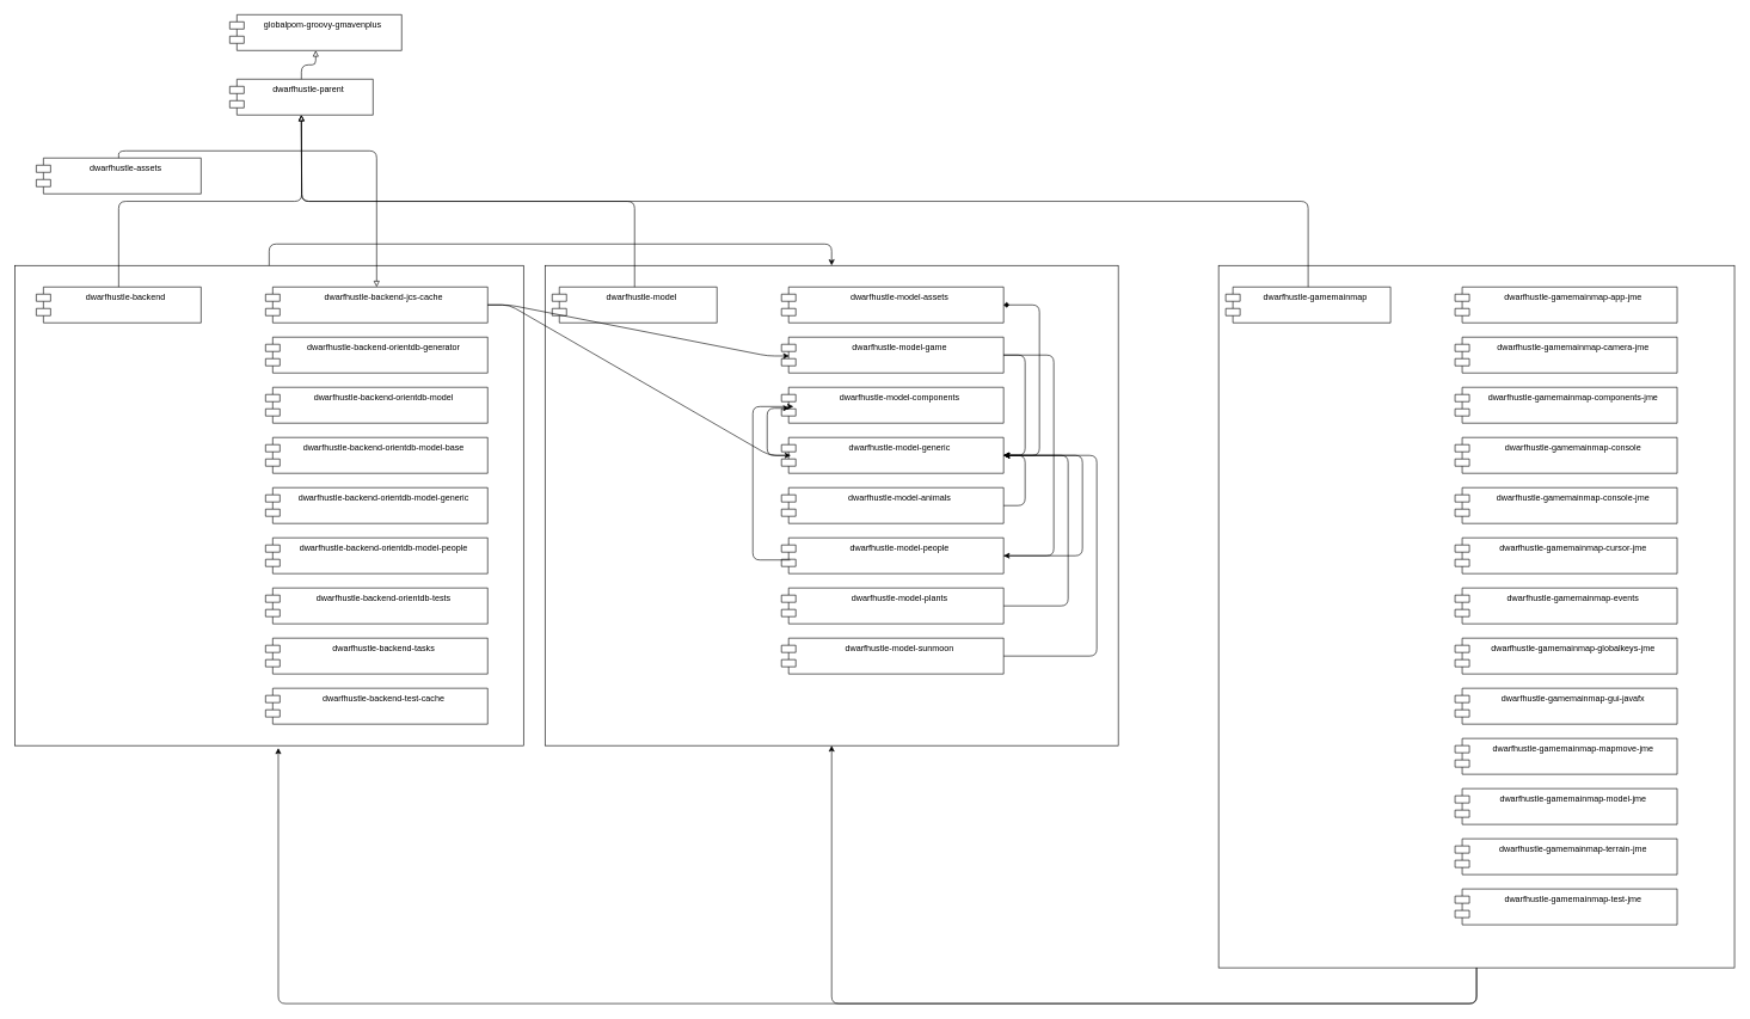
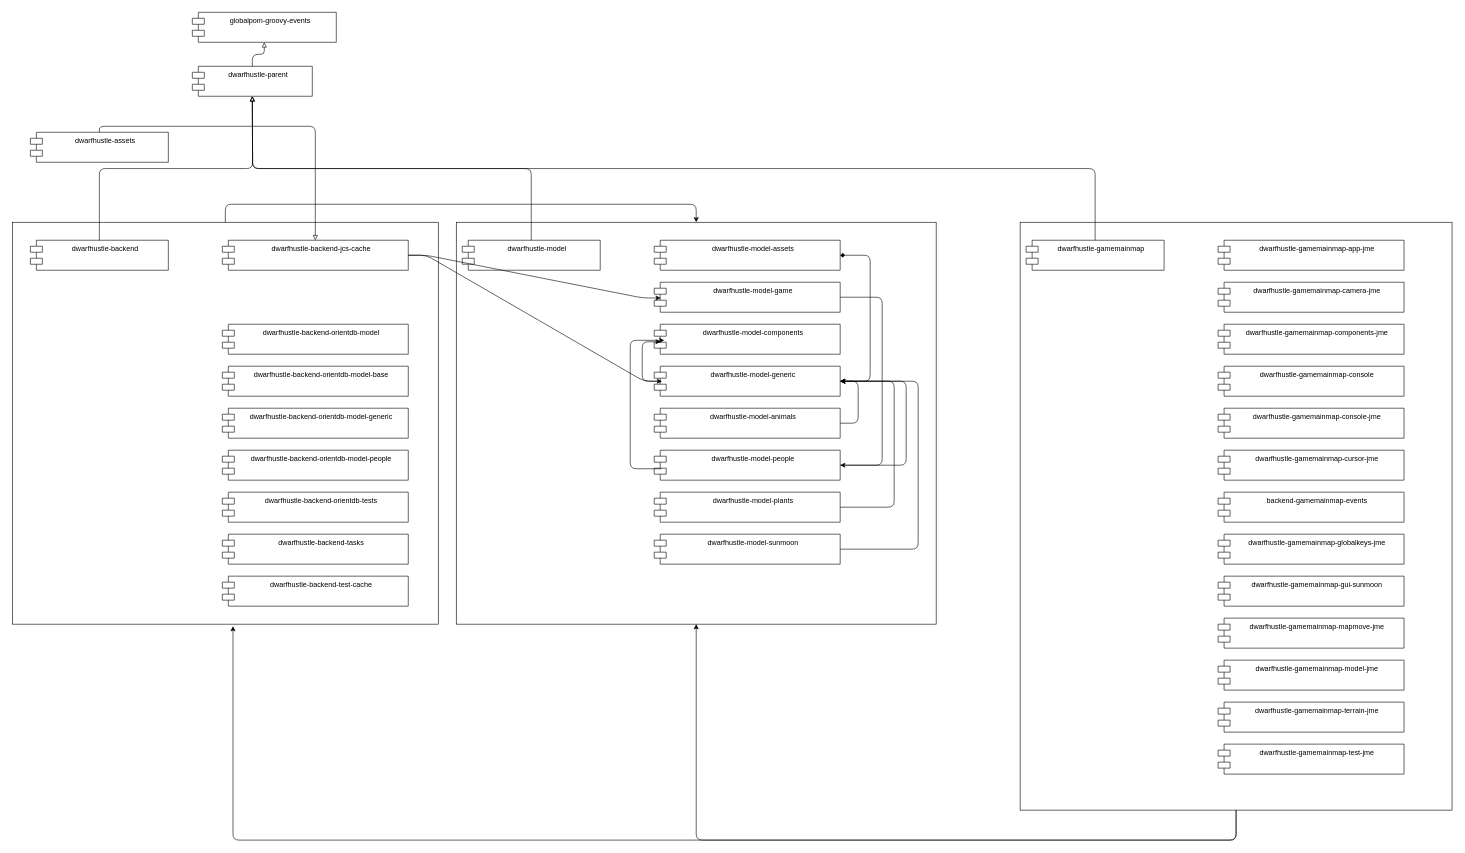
  <mxCell id="0" />
  <mxCell id="1" parent="0" />
  <mxCell id="2" value="" style="rounded=0;whiteSpace=wrap;html=1;" vertex="1" parent="1"><mxGeometry x="1700" y="370" width="720" height="980" as="geometry" /></mxCell>
  <mxCell id="3" value="" style="rounded=0;whiteSpace=wrap;html=1;" vertex="1" parent="1"><mxGeometry x="760" y="370" width="800" height="670" as="geometry" /></mxCell>
  <mxCell id="4" value="" style="rounded=0;whiteSpace=wrap;html=1;" vertex="1" parent="1"><mxGeometry x="20" y="370" width="710" height="670" as="geometry" /></mxCell>
- <mxCell id="5" value="globalpom-groovy-gmavenplus" style="shape=module;align=left;spacingLeft=20;align=center;verticalAlign=top;" vertex="1" parent="1"><mxGeometry x="320" y="20" width="240" height="50" as="geometry" /></mxCell>
+ <mxCell id="5" value="globalpom-groovy-events" style="shape=module;align=left;spacingLeft=20;align=center;verticalAlign=top;" vertex="1" parent="1"><mxGeometry x="320" y="20" width="240" height="50" as="geometry" /></mxCell>
  <mxCell id="6" value="dwarfhustle-parent" style="shape=module;align=left;spacingLeft=20;align=center;verticalAlign=top;" vertex="1" parent="1"><mxGeometry x="320" y="110" width="200" height="50" as="geometry" /></mxCell>
  <mxCell id="7" value="dwarfhustle-assets" style="shape=module;align=left;spacingLeft=20;align=center;verticalAlign=top;" vertex="1" parent="1"><mxGeometry x="50" y="220" width="230" height="50" as="geometry" /></mxCell>
  <mxCell id="8" value="dwarfhustle-backend" style="shape=module;align=left;spacingLeft=20;align=center;verticalAlign=top;" vertex="1" parent="1"><mxGeometry x="50" y="400" width="230" height="50" as="geometry" /></mxCell>
  <mxCell id="9" value="dwarfhustle-model" style="shape=module;align=left;spacingLeft=20;align=center;verticalAlign=top;" vertex="1" parent="1"><mxGeometry x="770" y="400" width="230" height="50" as="geometry" /></mxCell>
  <mxCell id="10" value="dwarfhustle-backend-jcs-cache" style="shape=module;align=left;spacingLeft=20;align=center;verticalAlign=top;" vertex="1" parent="1"><mxGeometry x="370" y="400" width="310" height="50" as="geometry" /></mxCell>
- <mxCell id="11" value="dwarfhustle-backend-orientdb-generator" style="shape=module;align=left;spacingLeft=20;align=center;verticalAlign=top;" vertex="1" parent="1"><mxGeometry x="370" y="470" width="310" height="50" as="geometry" /></mxCell>
  <mxCell id="12" value="dwarfhustle-backend-orientdb-model" style="shape=module;align=left;spacingLeft=20;align=center;verticalAlign=top;" vertex="1" parent="1"><mxGeometry x="370" y="540" width="310" height="50" as="geometry" /></mxCell>
  <mxCell id="13" value="dwarfhustle-backend-orientdb-model-base" style="shape=module;align=left;spacingLeft=20;align=center;verticalAlign=top;" vertex="1" parent="1"><mxGeometry x="370" y="610" width="310" height="50" as="geometry" /></mxCell>
  <mxCell id="14" value="dwarfhustle-backend-orientdb-model-generic" style="shape=module;align=left;spacingLeft=20;align=center;verticalAlign=top;" vertex="1" parent="1"><mxGeometry x="370" y="680" width="310" height="50" as="geometry" /></mxCell>
  <mxCell id="15" value="dwarfhustle-backend-orientdb-model-people" style="shape=module;align=left;spacingLeft=20;align=center;verticalAlign=top;" vertex="1" parent="1"><mxGeometry x="370" y="750" width="310" height="50" as="geometry" /></mxCell>
  <mxCell id="16" value="dwarfhustle-backend-orientdb-tests" style="shape=module;align=left;spacingLeft=20;align=center;verticalAlign=top;" vertex="1" parent="1"><mxGeometry x="370" y="820" width="310" height="50" as="geometry" /></mxCell>
  <mxCell id="17" value="dwarfhustle-backend-tasks" style="shape=module;align=left;spacingLeft=20;align=center;verticalAlign=top;" vertex="1" parent="1"><mxGeometry x="370" y="890" width="310" height="50" as="geometry" /></mxCell>
  <mxCell id="18" value="dwarfhustle-backend-test-cache" style="shape=module;align=left;spacingLeft=20;align=center;verticalAlign=top;" vertex="1" parent="1"><mxGeometry x="370" y="960" width="310" height="50" as="geometry" /></mxCell>
  <mxCell id="19" value="dwarfhustle-model-assets" style="shape=module;align=left;spacingLeft=20;align=center;verticalAlign=top;" vertex="1" parent="1"><mxGeometry x="1090" y="400" width="310" height="50" as="geometry" /></mxCell>
  <mxCell id="20" value="dwarfhustle-model-game" style="shape=module;align=left;spacingLeft=20;align=center;verticalAlign=top;" vertex="1" parent="1"><mxGeometry x="1090" y="470" width="310" height="50" as="geometry" /></mxCell>
  <mxCell id="21" value="dwarfhustle-model-components" style="shape=module;align=left;spacingLeft=20;align=center;verticalAlign=top;" vertex="1" parent="1"><mxGeometry x="1090" y="540" width="310" height="50" as="geometry" /></mxCell>
  <mxCell id="22" value="dwarfhustle-model-generic" style="shape=module;align=left;spacingLeft=20;align=center;verticalAlign=top;" vertex="1" parent="1"><mxGeometry x="1090" y="610" width="310" height="50" as="geometry" /></mxCell>
  <mxCell id="23" value="dwarfhustle-model-animals" style="shape=module;align=left;spacingLeft=20;align=center;verticalAlign=top;" vertex="1" parent="1"><mxGeometry x="1090" y="680" width="310" height="50" as="geometry" /></mxCell>
  <mxCell id="24" value="dwarfhustle-model-people" style="shape=module;align=left;spacingLeft=20;align=center;verticalAlign=top;" vertex="1" parent="1"><mxGeometry x="1090" y="750" width="310" height="50" as="geometry" /></mxCell>
  <mxCell id="25" value="dwarfhustle-model-plants" style="shape=module;align=left;spacingLeft=20;align=center;verticalAlign=top;" vertex="1" parent="1"><mxGeometry x="1090" y="820" width="310" height="50" as="geometry" /></mxCell>
  <mxCell id="26" value="dwarfhustle-model-sunmoon" style="shape=module;align=left;spacingLeft=20;align=center;verticalAlign=top;" vertex="1" parent="1"><mxGeometry x="1090" y="890" width="310" height="50" as="geometry" /></mxCell>
  <mxCell id="27" value="dwarfhustle-gamemainmap" style="shape=module;align=left;spacingLeft=20;align=center;verticalAlign=top;" vertex="1" parent="1"><mxGeometry x="1710" y="400" width="230" height="50" as="geometry" /></mxCell>
  <mxCell id="28" value="dwarfhustle-gamemainmap-app-jme" style="shape=module;align=left;spacingLeft=20;align=center;verticalAlign=top;" vertex="1" parent="1"><mxGeometry x="2030" y="400" width="310" height="50" as="geometry" /></mxCell>
  <mxCell id="29" value="dwarfhustle-gamemainmap-camera-jme" style="shape=module;align=left;spacingLeft=20;align=center;verticalAlign=top;" vertex="1" parent="1"><mxGeometry x="2030" y="470" width="310" height="50" as="geometry" /></mxCell>
  <mxCell id="30" value="dwarfhustle-gamemainmap-components-jme" style="shape=module;align=left;spacingLeft=20;align=center;verticalAlign=top;" vertex="1" parent="1"><mxGeometry x="2030" y="540" width="310" height="50" as="geometry" /></mxCell>
  <mxCell id="31" value="dwarfhustle-gamemainmap-console" style="shape=module;align=left;spacingLeft=20;align=center;verticalAlign=top;" vertex="1" parent="1"><mxGeometry x="2030" y="610" width="310" height="50" as="geometry" /></mxCell>
  <mxCell id="32" value="dwarfhustle-gamemainmap-console-jme" style="shape=module;align=left;spacingLeft=20;align=center;verticalAlign=top;" vertex="1" parent="1"><mxGeometry x="2030" y="680" width="310" height="50" as="geometry" /></mxCell>
  <mxCell id="33" value="dwarfhustle-gamemainmap-cursor-jme" style="shape=module;align=left;spacingLeft=20;align=center;verticalAlign=top;" vertex="1" parent="1"><mxGeometry x="2030" y="750" width="310" height="50" as="geometry" /></mxCell>
- <mxCell id="34" value="dwarfhustle-gamemainmap-events" style="shape=module;align=left;spacingLeft=20;align=center;verticalAlign=top;" vertex="1" parent="1"><mxGeometry x="2030" y="820" width="310" height="50" as="geometry" /></mxCell>
+ <mxCell id="34" value="backend-gamemainmap-events" style="shape=module;align=left;spacingLeft=20;align=center;verticalAlign=top;" vertex="1" parent="1"><mxGeometry x="2030" y="820" width="310" height="50" as="geometry" /></mxCell>
  <mxCell id="35" value="dwarfhustle-gamemainmap-globalkeys-jme" style="shape=module;align=left;spacingLeft=20;align=center;verticalAlign=top;" vertex="1" parent="1"><mxGeometry x="2030" y="890" width="310" height="50" as="geometry" /></mxCell>
- <mxCell id="36" value="dwarfhustle-gamemainmap-gui-javafx" style="shape=module;align=left;spacingLeft=20;align=center;verticalAlign=top;" vertex="1" parent="1"><mxGeometry x="2030" y="960" width="310" height="50" as="geometry" /></mxCell>
+ <mxCell id="36" value="dwarfhustle-gamemainmap-gui-sunmoon" style="shape=module;align=left;spacingLeft=20;align=center;verticalAlign=top;" vertex="1" parent="1"><mxGeometry x="2030" y="960" width="310" height="50" as="geometry" /></mxCell>
  <mxCell id="37" value="dwarfhustle-gamemainmap-mapmove-jme" style="shape=module;align=left;spacingLeft=20;align=center;verticalAlign=top;" vertex="1" parent="1"><mxGeometry x="2030" y="1030" width="310" height="50" as="geometry" /></mxCell>
  <mxCell id="38" value="dwarfhustle-gamemainmap-model-jme" style="shape=module;align=left;spacingLeft=20;align=center;verticalAlign=top;" vertex="1" parent="1"><mxGeometry x="2030" y="1100" width="310" height="50" as="geometry" /></mxCell>
  <mxCell id="39" value="dwarfhustle-gamemainmap-terrain-jme" style="shape=module;align=left;spacingLeft=20;align=center;verticalAlign=top;" vertex="1" parent="1"><mxGeometry x="2030" y="1170" width="310" height="50" as="geometry" /></mxCell>
  <mxCell id="40" value="dwarfhustle-gamemainmap-test-jme" style="shape=module;align=left;spacingLeft=20;align=center;verticalAlign=top;" vertex="1" parent="1"><mxGeometry x="2030" y="1240" width="310" height="50" as="geometry" /></mxCell>
  <mxCell id="41" value="" style="endArrow=block;html=1;entryX=0.5;entryY=1;entryDx=0;entryDy=0;exitX=0.5;exitY=0;exitDx=0;exitDy=0;endFill=0;edgeStyle=orthogonalEdgeStyle;" edge="1" parent="1" source="6" target="5"><mxGeometry width="50" height="50" relative="1" as="geometry"><mxPoint x="930" y="630" as="sourcePoint" /><mxPoint x="610" y="140" as="targetPoint" /></mxGeometry></mxCell>
  <mxCell id="42" value="" style="endArrow=block;html=1;exitX=0.5;exitY=0;exitDx=0;exitDy=0;endFill=0;edgeStyle=orthogonalEdgeStyle;" edge="1" parent="1" source="7" target="10"><mxGeometry width="50" height="50" relative="1" as="geometry"><mxPoint x="430" y="120" as="sourcePoint" /><mxPoint x="450" y="80" as="targetPoint" /></mxGeometry></mxCell>
  <mxCell id="43" value="" style="endArrow=block;html=1;exitX=0.5;exitY=0;exitDx=0;exitDy=0;endFill=0;edgeStyle=orthogonalEdgeStyle;elbow=vertical;" edge="1" parent="1" source="8"><mxGeometry width="50" height="50" relative="1" as="geometry"><mxPoint x="220" y="310" as="sourcePoint" /><mxPoint x="420" y="160" as="targetPoint" /></mxGeometry></mxCell>
  <mxCell id="44" value="" style="endArrow=block;html=1;exitX=0.5;exitY=0;exitDx=0;exitDy=0;endFill=0;edgeStyle=orthogonalEdgeStyle;elbow=vertical;" edge="1" parent="1" source="9"><mxGeometry width="50" height="50" relative="1" as="geometry"><mxPoint x="510" y="350" as="sourcePoint" /><mxPoint x="420" y="160" as="targetPoint" /></mxGeometry></mxCell>
  <mxCell id="45" value="" style="endArrow=block;html=1;exitX=0.5;exitY=0;exitDx=0;exitDy=0;endFill=0;edgeStyle=orthogonalEdgeStyle;elbow=vertical;" edge="1" parent="1" source="27"><mxGeometry width="50" height="50" relative="1" as="geometry"><mxPoint x="1275" y="290" as="sourcePoint" /><mxPoint x="420" y="160" as="targetPoint" /></mxGeometry></mxCell>
  <mxCell id="46" value="" style="endArrow=classic;html=1;exitX=1;exitY=0.5;exitDx=0;exitDy=0;entryX=0.042;entryY=0.501;entryDx=0;entryDy=0;entryPerimeter=0;edgeStyle=entityRelationEdgeStyle;" edge="1" parent="1" source="10" target="22"><mxGeometry width="50" height="50" relative="1" as="geometry"><mxPoint x="830" y="640" as="sourcePoint" /><mxPoint x="880" y="590" as="targetPoint" /></mxGeometry></mxCell>
  <mxCell id="47" value="" style="endArrow=classic;html=1;exitX=1;exitY=0.5;exitDx=0;exitDy=0;entryX=0.035;entryY=0.525;entryDx=0;entryDy=0;entryPerimeter=0;edgeStyle=entityRelationEdgeStyle;" edge="1" parent="1" source="10" target="20"><mxGeometry width="50" height="50" relative="1" as="geometry"><mxPoint x="830" y="640" as="sourcePoint" /><mxPoint x="880" y="590" as="targetPoint" /></mxGeometry></mxCell>
  <mxCell id="48" value="" style="endArrow=classic;html=1;exitX=0.5;exitY=0;exitDx=0;exitDy=0;entryX=0.5;entryY=0;entryDx=0;entryDy=0;edgeStyle=elbowEdgeStyle;" edge="1" parent="1" source="4" target="3"><mxGeometry width="50" height="50" relative="1" as="geometry"><mxPoint x="840" y="700" as="sourcePoint" /><mxPoint x="890" y="650" as="targetPoint" /><Array as="points"><mxPoint x="770" y="340" /></Array></mxGeometry></mxCell>
  <mxCell id="49" value="" style="endArrow=classic;html=1;exitX=1;exitY=0.5;exitDx=0;exitDy=0;entryX=1;entryY=0.5;entryDx=0;entryDy=0;edgeStyle=entityRelationEdgeStyle;" edge="1" parent="1" source="23" target="22"><mxGeometry width="50" height="50" relative="1" as="geometry"><mxPoint x="1020" y="700" as="sourcePoint" /><mxPoint x="1070" y="650" as="targetPoint" /></mxGeometry></mxCell>
- <mxCell id="50" value="" style="endArrow=classic;html=1;exitX=1;exitY=0.5;exitDx=0;exitDy=0;entryX=1;entryY=0.5;entryDx=0;entryDy=0;edgeStyle=entityRelationEdgeStyle;" edge="1" parent="1" source="20" target="22"><mxGeometry width="50" height="50" relative="1" as="geometry"><mxPoint x="1020" y="700" as="sourcePoint" /><mxPoint x="1070" y="650" as="targetPoint" /></mxGeometry></mxCell>
  <mxCell id="51" value="" style="endArrow=classic;html=1;exitX=1;exitY=0.5;exitDx=0;exitDy=0;entryX=1;entryY=0.5;entryDx=0;entryDy=0;edgeStyle=elbowEdgeStyle;elbow=vertical;" edge="1" parent="1" source="20" target="24"><mxGeometry width="50" height="50" relative="1" as="geometry"><mxPoint x="1020" y="700" as="sourcePoint" /><mxPoint x="1070" y="650" as="targetPoint" /><Array as="points"><mxPoint x="1470" y="640" /></Array></mxGeometry></mxCell>
  <mxCell id="52" value="" style="endArrow=diamond;html=1;exitX=1;exitY=0.5;exitDx=0;exitDy=0;entryX=1;entryY=0.5;entryDx=0;entryDy=0;edgeStyle=elbowEdgeStyle;elbow=vertical;" edge="1" parent="1" source="22" target="19"><mxGeometry width="50" height="50" relative="1" as="geometry"><mxPoint x="1020" y="700" as="sourcePoint" /><mxPoint x="1070" y="650" as="targetPoint" /><Array as="points"><mxPoint x="1450" y="530" /></Array></mxGeometry></mxCell>
  <mxCell id="53" value="" style="endArrow=classic;html=1;exitX=0.035;exitY=0.501;exitDx=0;exitDy=0;entryX=0.035;entryY=0.584;entryDx=0;entryDy=0;edgeStyle=elbowEdgeStyle;elbow=vertical;entryPerimeter=0;exitPerimeter=0;" edge="1" parent="1" source="22" target="21"><mxGeometry width="50" height="50" relative="1" as="geometry"><mxPoint x="1530" y="760" as="sourcePoint" /><mxPoint x="1580" y="710" as="targetPoint" /><Array as="points"><mxPoint x="1070" y="600" /></Array></mxGeometry></mxCell>
  <mxCell id="54" value="" style="endArrow=classic;html=1;exitX=1;exitY=0.5;exitDx=0;exitDy=0;entryX=1;entryY=0.5;entryDx=0;entryDy=0;edgeStyle=elbowEdgeStyle;elbow=vertical;" edge="1" parent="1" source="24" target="22"><mxGeometry width="50" height="50" relative="1" as="geometry"><mxPoint x="1530" y="760" as="sourcePoint" /><mxPoint x="1580" y="710" as="targetPoint" /><Array as="points"><mxPoint x="1510" y="710" /></Array></mxGeometry></mxCell>
  <mxCell id="55" value="" style="endArrow=classic;html=1;exitX=0.039;exitY=0.619;exitDx=0;exitDy=0;entryX=0.054;entryY=0.536;entryDx=0;entryDy=0;edgeStyle=elbowEdgeStyle;entryPerimeter=0;exitPerimeter=0;" edge="1" parent="1" source="24" target="21"><mxGeometry width="50" height="50" relative="1" as="geometry"><mxPoint x="1530" y="760" as="sourcePoint" /><mxPoint x="1580" y="710" as="targetPoint" /><Array as="points"><mxPoint x="1050" y="690" /></Array></mxGeometry></mxCell>
  <mxCell id="56" value="" style="endArrow=classic;html=1;exitX=1;exitY=0.5;exitDx=0;exitDy=0;entryX=1;entryY=0.5;entryDx=0;entryDy=0;edgeStyle=elbowEdgeStyle;elbow=vertical;" edge="1" parent="1" source="25" target="22"><mxGeometry width="50" height="50" relative="1" as="geometry"><mxPoint x="1530" y="760" as="sourcePoint" /><mxPoint x="1580" y="710" as="targetPoint" /><Array as="points"><mxPoint x="1490" y="740" /></Array></mxGeometry></mxCell>
  <mxCell id="57" value="" style="endArrow=classic;html=1;exitX=1;exitY=0.5;exitDx=0;exitDy=0;entryX=1;entryY=0.5;entryDx=0;entryDy=0;edgeStyle=elbowEdgeStyle;elbow=vertical;" edge="1" parent="1" source="26" target="22"><mxGeometry width="50" height="50" relative="1" as="geometry"><mxPoint x="1530" y="760" as="sourcePoint" /><mxPoint x="1580" y="710" as="targetPoint" /><Array as="points"><mxPoint x="1530" y="775" /></Array></mxGeometry></mxCell>
  <mxCell id="58" value="" style="endArrow=classic;html=1;entryX=0.518;entryY=1.005;entryDx=0;entryDy=0;entryPerimeter=0;exitX=0.5;exitY=1;exitDx=0;exitDy=0;edgeStyle=elbowEdgeStyle;elbow=vertical;" edge="1" parent="1" source="2" target="4"><mxGeometry width="50" height="50" relative="1" as="geometry"><mxPoint x="1300" y="740" as="sourcePoint" /><mxPoint x="1350" y="690" as="targetPoint" /><Array as="points"><mxPoint x="1230" y="1400" /></Array></mxGeometry></mxCell>
  <mxCell id="59" value="" style="endArrow=classic;html=1;entryX=0.5;entryY=1;entryDx=0;entryDy=0;exitX=0.5;exitY=1;exitDx=0;exitDy=0;edgeStyle=elbowEdgeStyle;elbow=vertical;" edge="1" parent="1" source="2" target="3"><mxGeometry width="50" height="50" relative="1" as="geometry"><mxPoint x="1250" y="800" as="sourcePoint" /><mxPoint x="1300" y="750" as="targetPoint" /><Array as="points"><mxPoint x="1600" y="1400" /></Array></mxGeometry></mxCell>
